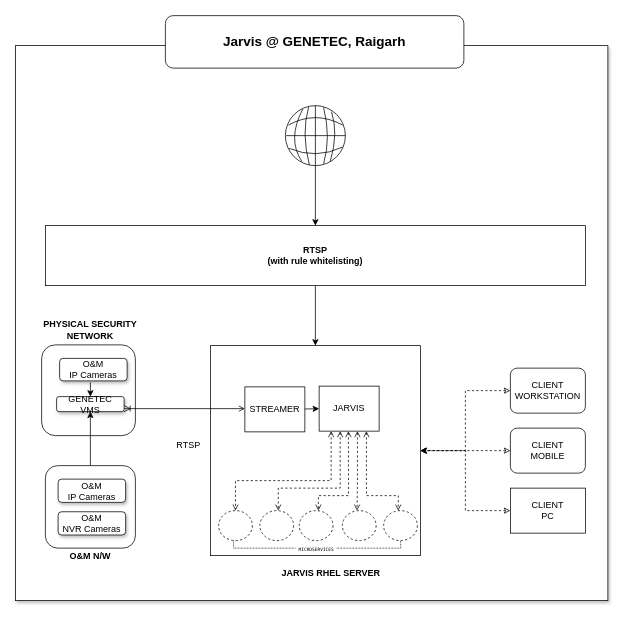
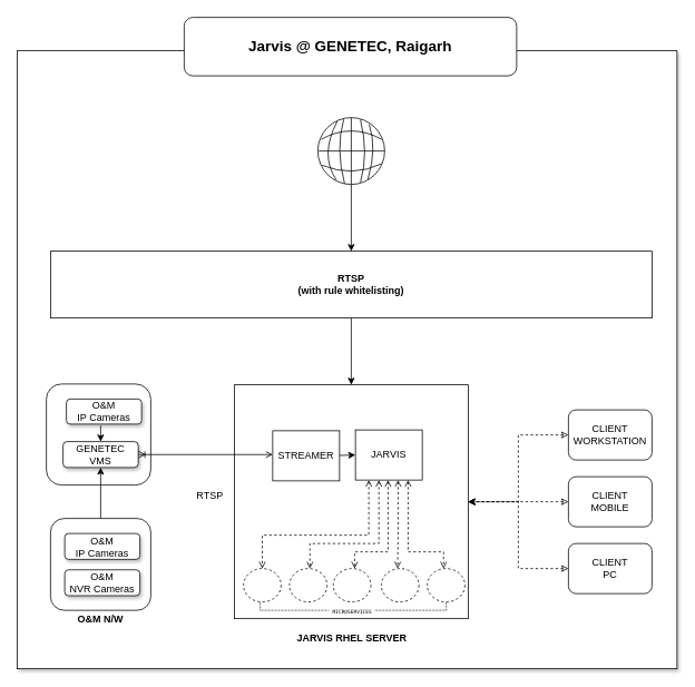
  <mxCell id="0" />
  <mxCell id="1" parent="0" />
  <mxCell id="2" value="" style="rounded=0;whiteSpace=wrap;html=1;shadow=1;" vertex="1" parent="1"><mxGeometry x="20" y="60" width="790" height="740" as="geometry" /></mxCell>
  <mxCell id="3" value="" style="whiteSpace=wrap;html=1;aspect=fixed;" vertex="1" parent="1"><mxGeometry x="280" y="460" width="280" height="280" as="geometry" /></mxCell>
  <mxCell id="4" value="" style="edgeStyle=orthogonalEdgeStyle;rounded=0;orthogonalLoop=1;jettySize=auto;html=1;" edge="1" parent="1" source="5" target="3"><mxGeometry relative="1" as="geometry" /></mxCell>
  <mxCell id="5" value="RTSP&lt;br&gt;(with rule whitelisting)" style="rounded=0;whiteSpace=wrap;html=1;fontStyle=1" vertex="1" parent="1"><mxGeometry x="60" y="300" width="720" height="80" as="geometry" /></mxCell>
  <mxCell id="6" value="STREAMER" style="rounded=0;whiteSpace=wrap;html=1;" vertex="1" parent="1"><mxGeometry x="326" y="515" width="80" height="60" as="geometry" /></mxCell>
  <mxCell id="7" style="edgeStyle=orthogonalEdgeStyle;rounded=0;orthogonalLoop=1;jettySize=auto;html=1;entryX=0.5;entryY=0;entryDx=0;entryDy=0;dashed=1;curved=0;startArrow=open;startFill=0;endArrow=open;endFill=0;" edge="1" parent="1" source="12" target="13"><mxGeometry relative="1" as="geometry"><Array as="points"><mxPoint x="441" y="640" /><mxPoint x="314" y="640" /></Array></mxGeometry></mxCell>
  <mxCell id="8" value="" style="edgeStyle=orthogonalEdgeStyle;rounded=0;orthogonalLoop=1;jettySize=auto;html=1;dashed=1;curved=0;startArrow=open;startFill=0;endArrow=open;endFill=0;" edge="1" parent="1"><mxGeometry relative="1" as="geometry"><mxPoint x="476.059" y="574" as="sourcePoint" /><mxPoint x="475.5" y="680" as="targetPoint" /><Array as="points"><mxPoint x="476" y="640" /><mxPoint x="476" y="640" /></Array></mxGeometry></mxCell>
  <mxCell id="9" style="edgeStyle=orthogonalEdgeStyle;rounded=0;orthogonalLoop=1;jettySize=auto;html=1;entryX=0.5;entryY=0;entryDx=0;entryDy=0;dashed=1;curved=0;startArrow=open;startFill=0;endArrow=open;endFill=0;" edge="1" parent="1"><mxGeometry relative="1" as="geometry"><mxPoint x="464.059" y="574" as="sourcePoint" /><mxPoint x="424" y="680" as="targetPoint" /><Array as="points"><mxPoint x="464" y="660" /><mxPoint x="424" y="660" /></Array></mxGeometry></mxCell>
  <mxCell id="10" style="edgeStyle=orthogonalEdgeStyle;rounded=0;orthogonalLoop=1;jettySize=auto;html=1;entryX=0.5;entryY=0;entryDx=0;entryDy=0;dashed=1;curved=0;startArrow=open;startFill=0;endArrow=open;endFill=0;" edge="1" parent="1"><mxGeometry relative="1" as="geometry"><mxPoint x="488.059" y="574" as="sourcePoint" /><mxPoint x="530.5" y="680" as="targetPoint" /><Array as="points"><mxPoint x="488" y="660" /><mxPoint x="531" y="660" /></Array></mxGeometry></mxCell>
  <mxCell id="11" style="edgeStyle=orthogonalEdgeStyle;rounded=0;orthogonalLoop=1;jettySize=auto;html=1;entryX=0.5;entryY=0;entryDx=0;entryDy=0;dashed=1;curved=0;startArrow=open;startFill=0;endArrow=open;endFill=0;" edge="1" parent="1"><mxGeometry relative="1" as="geometry"><mxPoint x="453.059" y="574" as="sourcePoint" /><mxPoint x="370.5" y="680" as="targetPoint" /><Array as="points"><mxPoint x="453" y="650" /><mxPoint x="371" y="650" /></Array></mxGeometry></mxCell>
  <mxCell id="12" value="JARVIS" style="rounded=0;whiteSpace=wrap;html=1;" vertex="1" parent="1"><mxGeometry x="425" y="514" width="80" height="60" as="geometry" /></mxCell>
  <mxCell id="13" value="" style="ellipse;whiteSpace=wrap;html=1;dashed=1;" vertex="1" parent="1"><mxGeometry x="291" y="680" width="45" height="40" as="geometry" /></mxCell>
  <mxCell id="14" value="" style="ellipse;whiteSpace=wrap;html=1;dashed=1;" vertex="1" parent="1"><mxGeometry x="346" y="680" width="45" height="40" as="geometry" /></mxCell>
  <mxCell id="15" value="" style="ellipse;whiteSpace=wrap;html=1;dashed=1;" vertex="1" parent="1"><mxGeometry x="398.5" y="680" width="45" height="40" as="geometry" /></mxCell>
  <mxCell id="16" value="" style="ellipse;whiteSpace=wrap;html=1;dashed=1;" vertex="1" parent="1"><mxGeometry x="456" y="680" width="45" height="40" as="geometry" /></mxCell>
  <mxCell id="17" value="" style="ellipse;whiteSpace=wrap;html=1;dashed=1;" vertex="1" parent="1"><mxGeometry x="511" y="680" width="45" height="40" as="geometry" /></mxCell>
  <mxCell id="18" value="&lt;pre&gt;&lt;font style=&quot;font-size: 6px;&quot;&gt;MICROSERVICES&lt;/font&gt;&lt;/pre&gt;" style="text;html=1;strokeColor=none;fillColor=none;align=center;verticalAlign=middle;whiteSpace=wrap;rounded=0;" vertex="1" parent="1"><mxGeometry x="393.5" y="721" width="55" height="18" as="geometry" /></mxCell>
  <mxCell id="19" value="" style="endArrow=none;dashed=1;html=1;dashPattern=1 1;strokeWidth=1;rounded=0;entryX=0;entryY=0.5;entryDx=0;entryDy=0;" edge="1" parent="1" target="18"><mxGeometry width="50" height="50" relative="1" as="geometry"><mxPoint x="311" y="720" as="sourcePoint" /><mxPoint x="361" y="670" as="targetPoint" /><Array as="points"><mxPoint x="311" y="730" /><mxPoint x="351" y="730" /></Array></mxGeometry></mxCell>
  <mxCell id="20" value="" style="endArrow=none;dashed=1;html=1;dashPattern=1 1;strokeWidth=1;rounded=0;entryX=0.5;entryY=1;entryDx=0;entryDy=0;exitX=1;exitY=0.5;exitDx=0;exitDy=0;" edge="1" parent="1" source="18" target="17"><mxGeometry width="50" height="50" relative="1" as="geometry"><mxPoint x="451" y="730" as="sourcePoint" /><mxPoint x="498.5" y="680" as="targetPoint" /><Array as="points"><mxPoint x="534" y="730" /></Array></mxGeometry></mxCell>
  <mxCell id="21" value="RTSP" style="text;html=1;strokeColor=none;fillColor=none;align=center;verticalAlign=middle;whiteSpace=wrap;rounded=0;fontStyle=0" vertex="1" parent="1"><mxGeometry x="221" y="578" width="60" height="30" as="geometry" /></mxCell>
- <mxCell id="22" value="JARVIS RHEL SERVER" style="text;html=1;strokeColor=none;fillColor=none;align=center;verticalAlign=middle;whiteSpace=wrap;rounded=0;fontStyle=1" vertex="1" parent="1"><mxGeometry x="341" y="749" width="200" height="30" as="geometry" /></mxCell>
+ <mxCell id="22" value="JARVIS RHEL SERVER" style="text;html=1;strokeColor=none;fillColor=none;align=center;verticalAlign=middle;whiteSpace=wrap;rounded=0;fontStyle=1" vertex="1" parent="1"><mxGeometry x="321" y="749" width="200" height="30" as="geometry" /></mxCell>
  <mxCell id="23" value="" style="edgeStyle=orthogonalEdgeStyle;rounded=0;orthogonalLoop=1;jettySize=auto;html=1;dashed=1;startArrow=classic;startFill=0;" edge="1" parent="1" source="24" target="3"><mxGeometry relative="1" as="geometry" /></mxCell>
  <mxCell id="24" value="CLIENT WORKSTATION" style="rounded=1;whiteSpace=wrap;html=1;" vertex="1" parent="1"><mxGeometry x="680" y="490" width="100" height="60" as="geometry" /></mxCell>
  <mxCell id="25" value="" style="edgeStyle=orthogonalEdgeStyle;rounded=0;orthogonalLoop=1;jettySize=auto;html=1;dashed=1;startArrow=classic;startFill=0;" edge="1" parent="1" source="26" target="3"><mxGeometry relative="1" as="geometry" /></mxCell>
  <mxCell id="26" value="CLIENT&lt;br&gt;MOBILE" style="rounded=1;whiteSpace=wrap;html=1;" vertex="1" parent="1"><mxGeometry x="680" y="570" width="100" height="60" as="geometry" /></mxCell>
  <mxCell id="27" style="edgeStyle=orthogonalEdgeStyle;rounded=0;orthogonalLoop=1;jettySize=auto;html=1;entryX=1;entryY=0.5;entryDx=0;entryDy=0;dashed=1;startArrow=classic;startFill=0;" edge="1" parent="1" source="28" target="3"><mxGeometry relative="1" as="geometry"><mxPoint x="650" y="590" as="targetPoint" /></mxGeometry></mxCell>
- <mxCell id="28" value="CLIENT&lt;br&gt;PC" style="whiteSpace=wrap;html=1;rounded=0;" vertex="1" parent="1"><mxGeometry x="680" y="650" width="100" height="60" as="geometry" /></mxCell>
+ <mxCell id="28" value="CLIENT&lt;br&gt;PC" style="rounded=1;whiteSpace=wrap;html=1;" vertex="1" parent="1"><mxGeometry x="680" y="650" width="100" height="60" as="geometry" /></mxCell>
  <mxCell id="29" value="" style="rounded=1;whiteSpace=wrap;html=1;" vertex="1" parent="1"><mxGeometry x="55" y="459" width="125" height="121" as="geometry" /></mxCell>
- <mxCell id="30" value="&lt;b&gt;PHYSICAL SECURITY&lt;br&gt;NETWORK&lt;/b&gt;" style="text;html=1;strokeColor=none;fillColor=none;align=center;verticalAlign=middle;whiteSpace=wrap;rounded=0;" vertex="1" parent="1"><mxGeometry x="49.5" y="424" width="140" height="30" as="geometry" /></mxCell>
  <mxCell id="31" style="edgeStyle=orthogonalEdgeStyle;rounded=0;orthogonalLoop=1;jettySize=auto;html=1;" edge="1" parent="1" source="32" target="38"><mxGeometry relative="1" as="geometry" /></mxCell>
  <mxCell id="32" value="" style="rounded=1;whiteSpace=wrap;html=1;" vertex="1" parent="1"><mxGeometry x="60" y="620" width="120" height="110" as="geometry" /></mxCell>
  <mxCell id="33" value="&lt;b&gt;O&amp;amp;M N/W&lt;/b&gt;" style="text;html=1;strokeColor=none;fillColor=none;align=center;verticalAlign=middle;whiteSpace=wrap;rounded=0;" vertex="1" parent="1"><mxGeometry x="34.5" y="726" width="170" height="30" as="geometry" /></mxCell>
  <mxCell id="34" value="O&amp;amp;M&lt;br&gt;IP Cameras" style="rounded=1;whiteSpace=wrap;html=1;shadow=1;" vertex="1" parent="1"><mxGeometry x="77" y="638" width="90" height="31" as="geometry" /></mxCell>
  <mxCell id="35" value="O&amp;amp;M&lt;br&gt;NVR Cameras" style="rounded=1;whiteSpace=wrap;html=1;shadow=1;" vertex="1" parent="1"><mxGeometry x="77" y="681.5" width="90" height="31" as="geometry" /></mxCell>
  <mxCell id="36" value="O&amp;amp;M&lt;br&gt;IP Cameras" style="rounded=1;whiteSpace=wrap;html=1;shadow=1;" vertex="1" parent="1"><mxGeometry x="79" y="477" width="90" height="30" as="geometry" /></mxCell>
  <mxCell id="37" style="edgeStyle=orthogonalEdgeStyle;rounded=0;orthogonalLoop=1;jettySize=auto;html=1;startArrow=ERoneToMany;startFill=0;endArrow=open;" edge="1" parent="1" source="38" target="6"><mxGeometry relative="1" as="geometry"><Array as="points"><mxPoint x="290" y="544" /><mxPoint x="290" y="544" /></Array></mxGeometry></mxCell>
- <mxCell id="38" value="GENETEC&lt;br&gt;VMS" style="rounded=1;whiteSpace=wrap;html=1;shadow=1;" vertex="1" parent="1"><mxGeometry x="75" y="528" width="90" height="20" as="geometry" /></mxCell>
+ <mxCell id="38" value="GENETEC&lt;br&gt;VMS" style="rounded=1;whiteSpace=wrap;html=1;shadow=1;" vertex="1" parent="1"><mxGeometry x="75" y="528" width="90" height="31" as="geometry" /></mxCell>
  <mxCell id="39" value="" style="endArrow=classic;html=1;rounded=0;entryX=0.5;entryY=0;entryDx=0;entryDy=0;" edge="1" parent="1" target="38"><mxGeometry width="50" height="50" relative="1" as="geometry"><mxPoint x="120" y="509" as="sourcePoint" /><mxPoint x="167" y="459" as="targetPoint" /></mxGeometry></mxCell>
  <mxCell id="40" value="" style="edgeStyle=orthogonalEdgeStyle;rounded=0;orthogonalLoop=1;jettySize=auto;html=1;" edge="1" parent="1" source="41" target="5"><mxGeometry relative="1" as="geometry" /></mxCell>
  <mxCell id="41" value="" style="ellipse;whiteSpace=wrap;html=1;" vertex="1" parent="1"><mxGeometry x="380" y="140" width="80" height="80" as="geometry" /></mxCell>
  <mxCell id="42" value="" style="endArrow=none;html=1;rounded=0;exitX=0.5;exitY=1;exitDx=0;exitDy=0;" edge="1" parent="1"><mxGeometry width="50" height="50" relative="1" as="geometry"><mxPoint x="420" y="220" as="sourcePoint" /><mxPoint x="420" y="140" as="targetPoint" /></mxGeometry></mxCell>
  <mxCell id="43" value="" style="endArrow=none;html=1;rounded=0;exitX=0.4;exitY=0.988;exitDx=0;exitDy=0;curved=1;exitPerimeter=0;" edge="1" parent="1" source="41"><mxGeometry width="50" height="50" relative="1" as="geometry"><mxPoint x="411" y="217" as="sourcePoint" /><mxPoint x="411" y="142" as="targetPoint" /><Array as="points"><mxPoint x="401" y="177" /></Array></mxGeometry></mxCell>
  <mxCell id="44" value="" style="endArrow=none;html=1;rounded=0;curved=1;entryX=0.769;entryY=0.075;entryDx=0;entryDy=0;entryPerimeter=0;exitX=0.749;exitY=0.899;exitDx=0;exitDy=0;exitPerimeter=0;" edge="1" parent="1"><mxGeometry width="50" height="50" relative="1" as="geometry"><mxPoint x="439.92" y="213.92" as="sourcePoint" /><mxPoint x="441.52" y="148" as="targetPoint" /><Array as="points"><mxPoint x="451" y="177" /></Array></mxGeometry></mxCell>
  <mxCell id="45" value="" style="endArrow=none;html=1;rounded=0;exitX=0.5;exitY=1;exitDx=0;exitDy=0;curved=1;" edge="1" parent="1"><mxGeometry width="50" height="50" relative="1" as="geometry"><mxPoint x="431" y="217.5" as="sourcePoint" /><mxPoint x="431" y="142.5" as="targetPoint" /><Array as="points"><mxPoint x="441" y="182.5" /></Array></mxGeometry></mxCell>
  <mxCell id="46" value="" style="endArrow=none;html=1;rounded=0;curved=1;entryX=0.291;entryY=0.056;entryDx=0;entryDy=0;entryPerimeter=0;" edge="1" parent="1" target="41"><mxGeometry width="50" height="50" relative="1" as="geometry"><mxPoint x="402" y="214.5" as="sourcePoint" /><mxPoint x="404" y="145.5" as="targetPoint" /><Array as="points"><mxPoint x="382" y="184.5" /></Array></mxGeometry></mxCell>
  <mxCell id="47" value="" style="endArrow=none;html=1;rounded=0;entryX=0.969;entryY=0.313;entryDx=0;entryDy=0;entryPerimeter=0;curved=1;" edge="1" parent="1"><mxGeometry width="50" height="50" relative="1" as="geometry"><mxPoint x="384" y="166" as="sourcePoint" /><mxPoint x="456.52" y="166.04" as="targetPoint" /><Array as="points"><mxPoint x="420" y="146" /></Array></mxGeometry></mxCell>
  <mxCell id="48" value="" style="endArrow=none;html=1;rounded=0;entryX=1;entryY=0.5;entryDx=0;entryDy=0;" edge="1" parent="1" target="41"><mxGeometry width="50" height="50" relative="1" as="geometry"><mxPoint x="381" as="sourcePoint" y="180" /><mxPoint x="431" y="135" as="targetPoint" /></mxGeometry></mxCell>
  <mxCell id="49" value="" style="endArrow=none;html=1;rounded=0;entryX=0.942;entryY=0.691;entryDx=0;entryDy=0;entryPerimeter=0;curved=1;" edge="1" parent="1"><mxGeometry width="50" height="50" relative="1" as="geometry"><mxPoint x="385" y="197" as="sourcePoint" /><mxPoint x="456.36" y="195.28" as="targetPoint" /><Array as="points"><mxPoint x="421" y="212" /></Array></mxGeometry></mxCell>
  <mxCell id="50" value="&lt;h2&gt;Jarvis @ GENETEC, Raigarh&lt;/h2&gt;" style="rounded=1;whiteSpace=wrap;html=1;" vertex="1" parent="1"><mxGeometry x="220" y="20" width="398" height="70" as="geometry" /></mxCell>
  <mxCell id="51" value="" style="endArrow=classic;html=1;rounded=0;entryX=0;entryY=0.5;entryDx=0;entryDy=0;" edge="1" parent="1" target="12"><mxGeometry width="50" height="50" relative="1" as="geometry"><mxPoint x="406" y="544.5" as="sourcePoint" /><mxPoint x="456" y="494.5" as="targetPoint" /></mxGeometry></mxCell>
